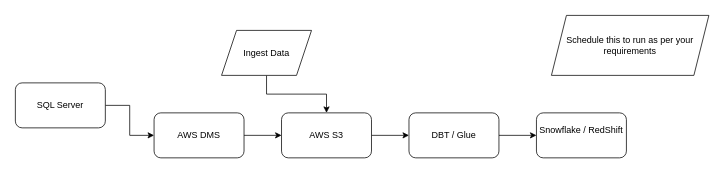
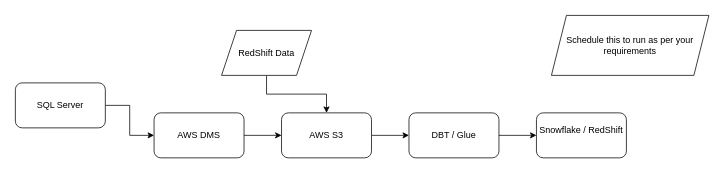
  <mxCell id="0" />
  <mxCell id="1" parent="0" />
  <mxCell id="2" value="" style="edgeStyle=orthogonalEdgeStyle;rounded=0;orthogonalLoop=1;jettySize=auto;html=1;" edge="1" parent="1" source="3" target="5"><mxGeometry relative="1" as="geometry" /></mxCell>
  <mxCell id="3" value="SQL Server" style="rounded=1;whiteSpace=wrap;html=1;" vertex="1" parent="1"><mxGeometry x="20" y="110" width="120" height="60" as="geometry" /></mxCell>
  <mxCell id="4" value="" style="edgeStyle=orthogonalEdgeStyle;rounded=0;orthogonalLoop=1;jettySize=auto;html=1;" edge="1" parent="1" source="5" target="7"><mxGeometry relative="1" as="geometry" /></mxCell>
  <mxCell id="5" value="AWS DMS" style="rounded=1;whiteSpace=wrap;html=1;" vertex="1" parent="1"><mxGeometry x="205" y="150" width="120" height="60" as="geometry" /></mxCell>
  <mxCell id="6" value="" style="edgeStyle=orthogonalEdgeStyle;rounded=0;orthogonalLoop=1;jettySize=auto;html=1;" edge="1" parent="1" source="7" target="9"><mxGeometry relative="1" as="geometry" /></mxCell>
  <mxCell id="7" value="AWS S3" style="rounded=1;whiteSpace=wrap;html=1;" vertex="1" parent="1"><mxGeometry x="375" y="150" width="120" height="60" as="geometry" /></mxCell>
  <mxCell id="8" value="" style="edgeStyle=orthogonalEdgeStyle;rounded=0;orthogonalLoop=1;jettySize=auto;html=1;" edge="1" parent="1" source="9" target="10"><mxGeometry relative="1" as="geometry" /></mxCell>
  <mxCell id="9" value="DBT / Glue" style="rounded=1;whiteSpace=wrap;html=1;" vertex="1" parent="1"><mxGeometry x="545" y="150" width="120" height="60" as="geometry" /></mxCell>
  <mxCell id="10" value="Snowflake / RedShift&lt;div&gt;&lt;br&gt;&lt;/div&gt;" style="rounded=1;whiteSpace=wrap;html=1;" vertex="1" parent="1"><mxGeometry x="715" y="150" width="120" height="60" as="geometry" /></mxCell>
  <mxCell id="11" value="" style="edgeStyle=orthogonalEdgeStyle;rounded=0;orthogonalLoop=1;jettySize=auto;html=1;" edge="1" parent="1" source="12" target="7"><mxGeometry relative="1" as="geometry" /></mxCell>
- <mxCell id="12" value="Ingest Data" style="shape=parallelogram;perimeter=parallelogramPerimeter;whiteSpace=wrap;html=1;fixedSize=1;" vertex="1" parent="1"><mxGeometry x="295" y="40" width="120" height="60" as="geometry" /></mxCell>
+ <mxCell id="12" value="RedShift Data" style="shape=parallelogram;perimeter=parallelogramPerimeter;whiteSpace=wrap;html=1;fixedSize=1;" vertex="1" parent="1"><mxGeometry x="295" y="40" width="120" height="60" as="geometry" /></mxCell>
  <mxCell id="13" value="Schedule this to run as per your requirements" style="shape=parallelogram;perimeter=parallelogramPerimeter;whiteSpace=wrap;html=1;fixedSize=1;" vertex="1" parent="1"><mxGeometry x="735" y="20" width="210" height="80" as="geometry" /></mxCell>
